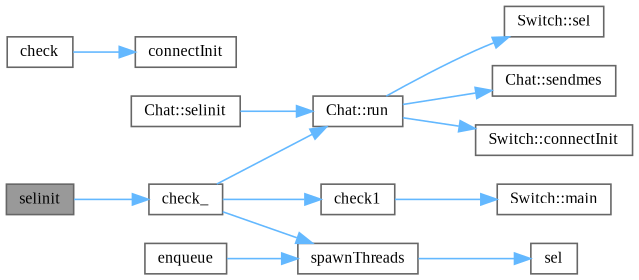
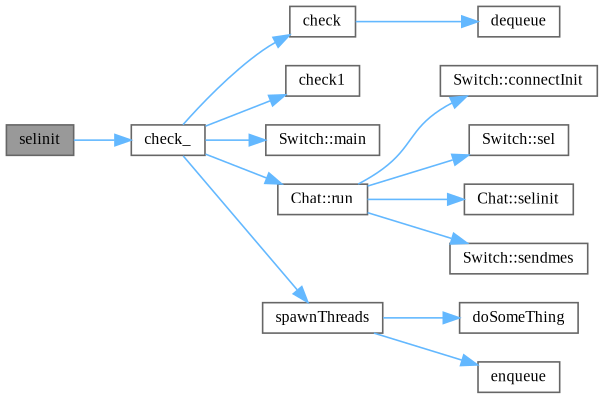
  digraph {
    fontname="Liberation Serif"
    rankdir=LR
    node [color=grey40 fillcolor=white fontname="Liberation Serif" fontsize=10 shape=box style=filled]
    edge [color=steelblue1 fontname="Liberation Serif" fontsize=10 labelfontname=Helvetica labelfontsize=10 style=solid]
    n1 [color=gray40 fillcolor=grey60 fontcolor=black height=0.2 label=selinit width=0.4]
    n2 [height=0.2 label=check_ width=0.4]
    n3 [height=0.2 label=check width=0.4]
    n4 [height=0.2 label=check1 width=0.4]
    n5 [height=0.2 label="Switch::main" width=0.4]
    n6 [height=0.2 label="Chat::run" width=0.4]
    n7 [height=0.2 label=spawnThreads width=0.4]
-   n8 [height=0.2 label=connectInit width=0.4]
+   n8 [height=0.2 label=dequeue width=0.4]
    n9 [height=0.2 label="Switch::connectInit" width=0.4]
    n10 [height=0.2 label="Switch::sel" width=0.4]
    n11 [height=0.2 label="Chat::selinit" width=0.4]
-   n12 [height=0.2 label="Chat::sendmes" width=0.4]
-   n13 [height=0.2 label=sel width=0.4]
+   n12 [height=0.2 label="Switch::sendmes" width=0.4]
+   n13 [height=0.2 label=doSomeThing width=0.4]
    n14 [height=0.2 label=enqueue width=0.4]
    n1 -> n2
+   n2 -> n3
    n2 -> n4
-   n4 -> n5
+   n2 -> n5
    n2 -> n6
    n2 -> n7
    n3 -> n8
    n6 -> n9
    n6 -> n10
-   n11 -> n6
+   n6 -> n11
    n6 -> n12
    n7 -> n13
-   n14 -> n7
+   n7 -> n14
  }
